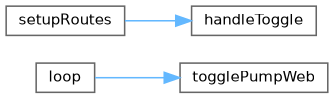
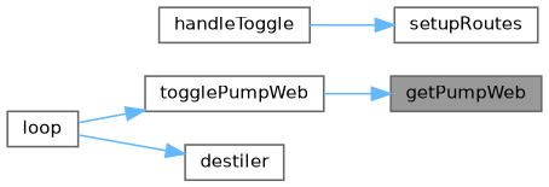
  digraph {
    rankdir=RL
    node [color=grey40 fillcolor=white fontname=Helvetica fontsize=10 shape=box style=filled]
    edge [color=steelblue1 dir=back fontname=Helvetica fontsize=10 labelfontname=Helvetica labelfontsize=10 style=solid]
+   n1 [color=gray40 fillcolor=grey60 fontcolor=black height=0.2 label=getPumpWeb width=0.4]
    n2 [height=0.2 label=togglePumpWeb width=0.4]
+   n3 [height=0.2 label=destiler width=0.4]
    n4 [height=0.2 label=loop width=0.4]
    n5 [height=0.2 label=handleToggle width=0.4]
    n6 [height=0.2 label=setupRoutes width=0.4]
+   n1 -> n2
    n2 -> n4
-   n5 -> n6
+   n3 -> n4
+   n6 -> n5
  }
